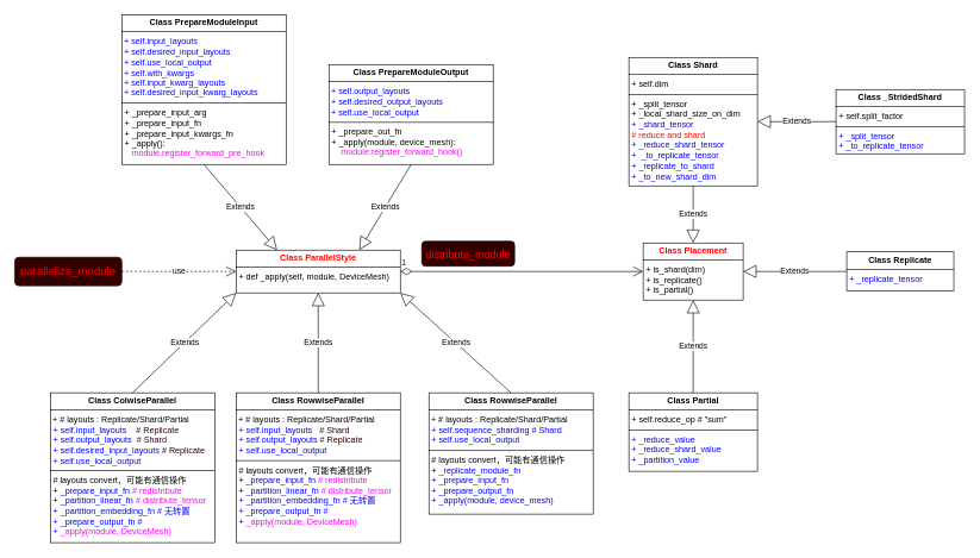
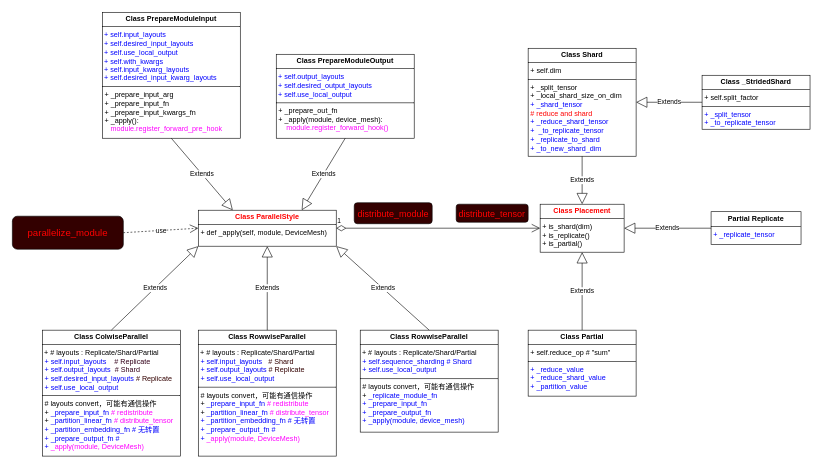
  <mxCell id="0" />
  <mxCell id="1" parent="0" />
  <mxCell id="2" value="&lt;p style=&quot;margin:0px;margin-top:4px;text-align:center;&quot;&gt;&lt;b&gt;&lt;font color=&quot;#ff0000&quot;&gt;Class ParallelStyle&lt;/font&gt;&lt;/b&gt;&lt;/p&gt;&lt;hr size=&quot;1&quot; style=&quot;border-style:solid;&quot;&gt;&lt;p style=&quot;margin:0px;margin-left:4px;&quot;&gt;+ def _apply(self, module, DeviceMesh)&lt;/p&gt;" style="verticalAlign=top;align=left;overflow=fill;html=1;whiteSpace=wrap;" vertex="1" parent="1"><mxGeometry x="330" y="350" width="230" height="60" as="geometry" /></mxCell>
  <mxCell id="3" value="&lt;p style=&quot;margin:0px;margin-top:4px;text-align:center;&quot;&gt;&lt;b&gt;Class ColwiseParallel&lt;/b&gt;&lt;/p&gt;&lt;hr size=&quot;1&quot; style=&quot;border-style:solid;&quot;&gt;&amp;nbsp;+ # layouts : Replicate/Shard/Partial&lt;br&gt;&lt;p style=&quot;margin:0px;margin-left:4px;&quot;&gt;&lt;font color=&quot;#0000ff&quot;&gt;+ self.input_layouts&amp;nbsp; &amp;nbsp; &lt;/font&gt;&lt;font color=&quot;#33001a&quot;&gt;# Replicate&lt;/font&gt;&lt;/p&gt;&lt;p style=&quot;margin:0px;margin-left:4px;&quot;&gt;&lt;font color=&quot;#0000ff&quot;&gt;+ self.output_layouts&amp;nbsp; &lt;/font&gt;&lt;font color=&quot;#33001a&quot;&gt;# Shard&lt;/font&gt;&lt;/p&gt;&lt;p style=&quot;margin:0px;margin-left:4px;&quot;&gt;&lt;font color=&quot;#0000ff&quot;&gt;+ self.desired_input_layouts &lt;/font&gt;&lt;font color=&quot;#330000&quot;&gt;# Replicate&lt;/font&gt;&lt;/p&gt;&lt;p style=&quot;margin:0px;margin-left:4px;&quot;&gt;&lt;font color=&quot;#0000ff&quot;&gt;+ self.use_local_output&lt;/font&gt;&lt;/p&gt;&lt;hr size=&quot;1&quot; style=&quot;border-style:solid;&quot;&gt;&lt;p style=&quot;margin:0px;margin-left:4px;&quot;&gt;# layouts convert，可能有通信操作&lt;br&gt;&lt;/p&gt;&lt;p style=&quot;margin:0px;margin-left:4px;&quot;&gt;+ &lt;font color=&quot;#0000ff&quot;&gt;_prepare_input_fn &lt;/font&gt;&lt;font color=&quot;#ff00ff&quot;&gt;# redistribute&lt;/font&gt;&lt;/p&gt;&lt;p style=&quot;margin:0px;margin-left:4px;&quot;&gt;+ &lt;font color=&quot;#0000ff&quot;&gt;_partition_linear_fn &lt;/font&gt;&lt;font color=&quot;#ff00ff&quot;&gt;# distribute_tensor&lt;/font&gt;&lt;/p&gt;&lt;p style=&quot;margin:0px;margin-left:4px;&quot;&gt;&lt;span style=&quot;color: rgb(0, 0, 255);&quot;&gt;+ _partition_embedding_fn # 无转置&lt;/span&gt;&lt;font color=&quot;#ff00ff&quot;&gt;&lt;br&gt;&lt;/font&gt;&lt;/p&gt;&lt;p style=&quot;margin:0px;margin-left:4px;&quot;&gt;&lt;font color=&quot;#0000ff&quot;&gt;+ _prepare_output_fn #&amp;nbsp;&lt;/font&gt;&lt;/p&gt;&lt;p style=&quot;margin:0px;margin-left:4px;&quot;&gt;&lt;font color=&quot;#0000ff&quot;&gt;+ &lt;/font&gt;&lt;font color=&quot;#ff00ff&quot;&gt;_apply(module, DeviceMesh)&lt;/font&gt;&lt;/p&gt;" style="verticalAlign=top;align=left;overflow=fill;html=1;whiteSpace=wrap;" vertex="1" parent="1"><mxGeometry x="70" y="550" width="230" height="210" as="geometry" /></mxCell>
  <mxCell id="4" value="Extends" style="endArrow=block;endSize=16;endFill=0;html=1;rounded=0;exitX=0.5;exitY=0;exitDx=0;exitDy=0;entryX=0;entryY=1;entryDx=0;entryDy=0;" edge="1" parent="1" source="3" target="2"><mxGeometry width="160" relative="1" as="geometry"><mxPoint x="260" y="460" as="sourcePoint" /><mxPoint x="420" y="460" as="targetPoint" /></mxGeometry></mxCell>
- <mxCell id="5" value="&lt;p style=&quot;line-height: 180%;&quot;&gt;&lt;font style=&quot;font-size: 16px;&quot; color=&quot;#ff0000&quot;&gt;parallelize_module&lt;/font&gt;&lt;/p&gt;" style="rounded=1;whiteSpace=wrap;html=1;fillColor=#330000;" vertex="1" parent="1"><mxGeometry x="20" y="360" width="150" height="40" as="geometry" /></mxCell>
+ <mxCell id="5" value="&lt;p style=&quot;line-height: 180%;&quot;&gt;&lt;font style=&quot;font-size: 16px;&quot; color=&quot;#ff0000&quot;&gt;parallelize_module&lt;/font&gt;&lt;/p&gt;" style="rounded=1;whiteSpace=wrap;html=1;fillColor=#330000;" vertex="1" parent="1"><mxGeometry x="20" y="360" width="185" height="55" as="geometry" /></mxCell>
+ <mxCell id="6" value="&lt;font style=&quot;font-size: 15px;&quot; color=&quot;#ff0000&quot;&gt;distribute_tensor&lt;/font&gt;" style="rounded=1;whiteSpace=wrap;html=1;fillColor=#330000;" vertex="1" parent="1"><mxGeometry x="760" y="340" width="120" height="30" as="geometry" /></mxCell>
  <mxCell id="7" value="&lt;p style=&quot;margin:0px;margin-top:4px;text-align:center;&quot;&gt;&lt;b&gt;Class RowwiseParallel&lt;/b&gt;&lt;/p&gt;&lt;hr size=&quot;1&quot; style=&quot;border-style:solid;&quot;&gt;&amp;nbsp;+ # layouts : Replicate/Shard/Partial&lt;br&gt;&lt;p style=&quot;margin:0px;margin-left:4px;&quot;&gt;&lt;font color=&quot;#0000ff&quot;&gt;+ self.input_layouts&amp;nbsp; &amp;nbsp;&lt;/font&gt;&lt;font color=&quot;#330000&quot;&gt;# Shard&lt;/font&gt;&lt;/p&gt;&lt;p style=&quot;margin:0px;margin-left:4px;&quot;&gt;&lt;font color=&quot;#0000ff&quot;&gt;+ self.output_layouts &lt;/font&gt;&lt;font color=&quot;#330000&quot;&gt;# Replicate&lt;/font&gt;&lt;/p&gt;&lt;p style=&quot;margin:0px;margin-left:4px;&quot;&gt;&lt;span style=&quot;color: rgb(0, 0, 255); background-color: initial;&quot;&gt;+ self.use_local_output&lt;/span&gt;&lt;br&gt;&lt;/p&gt;&lt;hr size=&quot;1&quot; style=&quot;border-style:solid;&quot;&gt;&lt;p style=&quot;margin:0px;margin-left:4px;&quot;&gt;# layouts convert，可能有通信操作&lt;br&gt;&lt;/p&gt;&lt;p style=&quot;margin:0px;margin-left:4px;&quot;&gt;+ &lt;font color=&quot;#0000ff&quot;&gt;_prepare_input_fn &lt;/font&gt;&lt;font color=&quot;#ff00ff&quot;&gt;# redistribute&lt;/font&gt;&lt;/p&gt;&lt;p style=&quot;margin:0px;margin-left:4px;&quot;&gt;+ &lt;font color=&quot;#0000ff&quot;&gt;_partition_linear_fn &lt;/font&gt;&lt;font color=&quot;#ff00ff&quot;&gt;# distribute_tensor&lt;/font&gt;&lt;/p&gt;&lt;p style=&quot;margin:0px;margin-left:4px;&quot;&gt;&lt;span style=&quot;color: rgb(0, 0, 255);&quot;&gt;+ _partition_embedding_fn # 无转置&lt;/span&gt;&lt;font color=&quot;#ff00ff&quot;&gt;&lt;br&gt;&lt;/font&gt;&lt;/p&gt;&lt;p style=&quot;margin:0px;margin-left:4px;&quot;&gt;&lt;font color=&quot;#0000ff&quot;&gt;+ _prepare_output_fn #&amp;nbsp;&lt;/font&gt;&lt;/p&gt;&lt;p style=&quot;margin:0px;margin-left:4px;&quot;&gt;&lt;font color=&quot;#0000ff&quot;&gt;+ &lt;/font&gt;&lt;font color=&quot;#ff00ff&quot;&gt;_apply(module, DeviceMesh)&lt;/font&gt;&lt;/p&gt;" style="verticalAlign=top;align=left;overflow=fill;html=1;whiteSpace=wrap;" vertex="1" parent="1"><mxGeometry x="330" y="550" width="230" height="210" as="geometry" /></mxCell>
  <mxCell id="8" value="Extends" style="endArrow=block;endSize=16;endFill=0;html=1;rounded=0;exitX=0.5;exitY=0;exitDx=0;exitDy=0;entryX=0.5;entryY=1;entryDx=0;entryDy=0;" edge="1" parent="1" source="7" target="2"><mxGeometry width="160" relative="1" as="geometry"><mxPoint x="460" y="500" as="sourcePoint" /><mxPoint x="620" y="500" as="targetPoint" /></mxGeometry></mxCell>
  <mxCell id="9" value="&lt;p style=&quot;margin:0px;margin-top:4px;text-align:center;&quot;&gt;&lt;b&gt;Class RowwiseParallel&lt;/b&gt;&lt;/p&gt;&lt;hr size=&quot;1&quot; style=&quot;border-style:solid;&quot;&gt;&amp;nbsp;+ # layouts : Replicate/Shard/Partial&lt;br&gt;&lt;p style=&quot;margin:0px;margin-left:4px;&quot;&gt;&lt;font color=&quot;#0000ff&quot;&gt;+ self.sequence_sharding # Shard&lt;br&gt;&lt;/font&gt;&lt;/p&gt;&lt;p style=&quot;margin:0px;margin-left:4px;&quot;&gt;&lt;font color=&quot;#0000ff&quot;&gt;+ self.use_local_output&lt;/font&gt;&lt;/p&gt;&lt;hr size=&quot;1&quot; style=&quot;border-style:solid;&quot;&gt;&lt;p style=&quot;margin:0px;margin-left:4px;&quot;&gt;# layouts convert，可能有通信操作&lt;br&gt;&lt;/p&gt;&lt;p style=&quot;margin:0px;margin-left:4px;&quot;&gt;+ &lt;font color=&quot;#0000ff&quot;&gt;_replicate_module_fn&lt;/font&gt;&lt;/p&gt;&lt;p style=&quot;margin:0px;margin-left:4px;&quot;&gt;&lt;font color=&quot;#0000ff&quot;&gt;+ _prepare_input_fn&lt;/font&gt;&lt;/p&gt;&lt;p style=&quot;margin:0px;margin-left:4px;&quot;&gt;&lt;font color=&quot;#0000ff&quot;&gt;+ _prepare_output_fn&lt;/font&gt;&lt;/p&gt;&lt;p style=&quot;margin:0px;margin-left:4px;&quot;&gt;&lt;font color=&quot;#0000ff&quot;&gt;+ _apply(module, device_mesh)&lt;/font&gt;&lt;/p&gt;" style="verticalAlign=top;align=left;overflow=fill;html=1;whiteSpace=wrap;" vertex="1" parent="1"><mxGeometry x="600" y="550" width="230" height="170" as="geometry" /></mxCell>
  <mxCell id="10" value="Extends" style="endArrow=block;endSize=16;endFill=0;html=1;rounded=0;exitX=0.5;exitY=0;exitDx=0;exitDy=0;entryX=1;entryY=1;entryDx=0;entryDy=0;" edge="1" parent="1" source="9" target="2"><mxGeometry width="160" relative="1" as="geometry"><mxPoint x="455" y="560" as="sourcePoint" /><mxPoint x="455" y="420" as="targetPoint" /></mxGeometry></mxCell>
  <mxCell id="11" value="&lt;p style=&quot;margin:0px;margin-top:4px;text-align:center;&quot;&gt;&lt;b&gt;Class PrepareModuleInput&lt;/b&gt;&lt;/p&gt;&lt;hr size=&quot;1&quot; style=&quot;border-style:solid;&quot;&gt;&amp;nbsp;&lt;font color=&quot;#0000ff&quot;&gt;+ self.input_layouts&lt;/font&gt;&lt;div&gt;&amp;nbsp;&lt;span style=&quot;color: rgb(0, 0, 255); background-color: initial;&quot;&gt;+ self.desired_input_layouts&lt;/span&gt;&lt;/div&gt;&lt;div&gt;&lt;font color=&quot;#0000ff&quot;&gt;&amp;nbsp;+ self.use_local_output&lt;/font&gt;&lt;/div&gt;&lt;div&gt;&lt;font color=&quot;#0000ff&quot;&gt;&amp;nbsp;+ self.with_kwargs&lt;/font&gt;&lt;/div&gt;&lt;div&gt;&lt;font color=&quot;#0000ff&quot;&gt;&amp;nbsp;+ self.input_kwarg_layouts&lt;/font&gt;&lt;/div&gt;&lt;div&gt;&lt;font color=&quot;#0000ff&quot;&gt;&amp;nbsp;+ self.desired_input_kwarg_layouts&lt;br&gt;&lt;/font&gt;&lt;hr size=&quot;1&quot; style=&quot;border-style:solid;&quot;&gt;&lt;p style=&quot;margin:0px;margin-left:4px;&quot;&gt;+ _prepare_input_arg&lt;/p&gt;&lt;p style=&quot;margin:0px;margin-left:4px;&quot;&gt;+ _prepare_input_fn&lt;/p&gt;&lt;p style=&quot;margin:0px;margin-left:4px;&quot;&gt;+ _prepare_input_kwargs_fn&lt;/p&gt;&lt;p style=&quot;margin:0px;margin-left:4px;&quot;&gt;+ _apply():&lt;/p&gt;&lt;p style=&quot;margin:0px;margin-left:4px;&quot;&gt;&amp;nbsp; &amp;nbsp;&lt;font color=&quot;#ff00ff&quot;&gt;module.register_forward_pre_hook&lt;/font&gt;&lt;/p&gt;&lt;/div&gt;" style="verticalAlign=top;align=left;overflow=fill;html=1;whiteSpace=wrap;" vertex="1" parent="1"><mxGeometry x="170" y="20" width="230" height="210" as="geometry" /></mxCell>
  <mxCell id="12" value="Extends" style="endArrow=block;endSize=16;endFill=0;html=1;rounded=0;exitX=0.5;exitY=1;exitDx=0;exitDy=0;entryX=0.25;entryY=0;entryDx=0;entryDy=0;" edge="1" parent="1" source="11" target="2"><mxGeometry width="160" relative="1" as="geometry"><mxPoint x="180" y="300" as="sourcePoint" /><mxPoint x="340" y="300" as="targetPoint" /></mxGeometry></mxCell>
  <mxCell id="13" value="&lt;p style=&quot;margin:0px;margin-top:4px;text-align:center;&quot;&gt;&lt;b&gt;Class PrepareModuleOutput&lt;/b&gt;&lt;/p&gt;&lt;hr size=&quot;1&quot; style=&quot;border-style:solid;&quot;&gt;&lt;font color=&quot;#0000ff&quot;&gt;&amp;nbsp;+ self.output_layouts&lt;/font&gt;&lt;div&gt;&lt;font color=&quot;#0000ff&quot;&gt;&amp;nbsp;+ self.desired_output_layouts&lt;/font&gt;&lt;/div&gt;&lt;div&gt;&lt;font color=&quot;#0000ff&quot;&gt;&amp;nbsp;+ self.use_local_output&lt;/font&gt;&lt;br&gt;&lt;div&gt;&lt;hr size=&quot;1&quot; style=&quot;border-style:solid;&quot;&gt;&lt;p style=&quot;margin:0px;margin-left:4px;&quot;&gt;+ _prepare_out_fn&lt;/p&gt;&lt;p style=&quot;margin:0px;margin-left:4px;&quot;&gt;+ _apply(module, device_mesh):&lt;/p&gt;&lt;p style=&quot;margin:0px;margin-left:4px;&quot;&gt;&amp;nbsp; &amp;nbsp; &lt;font color=&quot;#ff00ff&quot;&gt;module.register_forward_hook()&lt;/font&gt;&lt;/p&gt;&lt;/div&gt;&lt;/div&gt;" style="verticalAlign=top;align=left;overflow=fill;html=1;whiteSpace=wrap;" vertex="1" parent="1"><mxGeometry x="460" y="90" width="230" height="140" as="geometry" /></mxCell>
  <mxCell id="14" value="Extends" style="endArrow=block;endSize=16;endFill=0;html=1;rounded=0;exitX=0.5;exitY=1;exitDx=0;exitDy=0;entryX=0.75;entryY=0;entryDx=0;entryDy=0;" edge="1" parent="1" source="13" target="2"><mxGeometry width="160" relative="1" as="geometry"><mxPoint x="255" y="240" as="sourcePoint" /><mxPoint x="340" y="360" as="targetPoint" /></mxGeometry></mxCell>
  <mxCell id="15" value="&lt;p style=&quot;margin:0px;margin-top:4px;text-align:center;&quot;&gt;&lt;b&gt;&lt;font color=&quot;#ff0000&quot;&gt;Class Placement&lt;/font&gt;&lt;/b&gt;&lt;/p&gt;&lt;hr size=&quot;1&quot; style=&quot;border-style:solid;&quot;&gt;&lt;p style=&quot;margin:0px;margin-left:4px;&quot;&gt;+ is_shard(dim)&lt;/p&gt;&lt;p style=&quot;margin:0px;margin-left:4px;&quot;&gt;+ is_replicate()&lt;/p&gt;&lt;p style=&quot;margin:0px;margin-left:4px;&quot;&gt;+ is_partial()&lt;/p&gt;" style="verticalAlign=top;align=left;overflow=fill;html=1;whiteSpace=wrap;" vertex="1" parent="1"><mxGeometry x="900" y="340" width="140" height="80" as="geometry" /></mxCell>
  <mxCell id="16" value="1" style="endArrow=open;html=1;endSize=12;startArrow=diamondThin;startSize=14;startFill=0;edgeStyle=orthogonalEdgeStyle;align=left;verticalAlign=bottom;rounded=0;exitX=1;exitY=0.5;exitDx=0;exitDy=0;entryX=0;entryY=0.5;entryDx=0;entryDy=0;" edge="1" parent="1" source="2" target="15"><mxGeometry x="-1" y="3" relative="1" as="geometry"><mxPoint x="620" y="370" as="sourcePoint" /><mxPoint x="780" y="370" as="targetPoint" /></mxGeometry></mxCell>
  <mxCell id="17" value="&lt;p style=&quot;margin:0px;margin-top:4px;text-align:center;&quot;&gt;&lt;b&gt;Class Shard&lt;/b&gt;&lt;/p&gt;&lt;hr size=&quot;1&quot; style=&quot;border-style:solid;&quot;&gt;&lt;p style=&quot;margin:0px;margin-left:4px;&quot;&gt;+ self.dim&lt;/p&gt;&lt;hr size=&quot;1&quot; style=&quot;border-style:solid;&quot;&gt;&lt;p style=&quot;margin:0px;margin-left:4px;&quot;&gt;+ _split_tensor&lt;/p&gt;&lt;p style=&quot;margin:0px;margin-left:4px;&quot;&gt;+ _local_shard_size_on_dim&lt;/p&gt;&lt;p style=&quot;margin:0px;margin-left:4px;&quot;&gt;&lt;font color=&quot;#0000ff&quot;&gt;+ _shard_tensor&lt;/font&gt;&lt;/p&gt;&lt;p style=&quot;margin:0px;margin-left:4px;&quot;&gt;&lt;font color=&quot;#ff0000&quot;&gt;# reduce and shard&lt;/font&gt;&lt;br&gt;&lt;/p&gt;&lt;p style=&quot;margin:0px;margin-left:4px;&quot;&gt;&lt;font color=&quot;#0000ff&quot;&gt;+ _reduce_shard_tensor&lt;/font&gt;&lt;/p&gt;&lt;p style=&quot;margin:0px;margin-left:4px;&quot;&gt;&lt;font color=&quot;#0000ff&quot;&gt;+&amp;nbsp; _to_replicate_tensor&lt;/font&gt;&lt;/p&gt;&lt;p style=&quot;margin:0px;margin-left:4px;&quot;&gt;&lt;font color=&quot;#0000ff&quot;&gt;+ _replicate_to_shard&lt;/font&gt;&lt;/p&gt;&lt;p style=&quot;margin:0px;margin-left:4px;&quot;&gt;&lt;font color=&quot;#0000ff&quot;&gt;+ _to_new_shard_dim&lt;/font&gt;&lt;/p&gt;" style="verticalAlign=top;align=left;overflow=fill;html=1;whiteSpace=wrap;" vertex="1" parent="1"><mxGeometry x="880" y="80" width="180" height="180" as="geometry" /></mxCell>
  <mxCell id="18" value="Extends" style="endArrow=block;endSize=16;endFill=0;html=1;rounded=0;exitX=0.5;exitY=1;exitDx=0;exitDy=0;entryX=0.5;entryY=0;entryDx=0;entryDy=0;" edge="1" parent="1" source="17" target="15"><mxGeometry width="160" relative="1" as="geometry"><mxPoint x="850" y="230" as="sourcePoint" /><mxPoint x="1010" y="230" as="targetPoint" /></mxGeometry></mxCell>
  <mxCell id="19" value="&lt;p style=&quot;margin:0px;margin-top:4px;text-align:center;&quot;&gt;&lt;b&gt;Class _StridedShard&lt;/b&gt;&lt;/p&gt;&lt;hr size=&quot;1&quot; style=&quot;border-style:solid;&quot;&gt;&lt;p style=&quot;margin:0px;margin-left:4px;&quot;&gt;+ self.split_factor&lt;/p&gt;&lt;hr size=&quot;1&quot; style=&quot;border-style:solid;&quot;&gt;&lt;p style=&quot;margin:0px;margin-left:4px;&quot;&gt;&lt;font color=&quot;#0000ff&quot;&gt;+ _split_tensor&lt;br&gt;&lt;/font&gt;&lt;/p&gt;&lt;p style=&quot;margin:0px;margin-left:4px;&quot;&gt;&lt;font color=&quot;#0000ff&quot;&gt;+ _to_replicate_tensor&lt;/font&gt;&lt;/p&gt;&lt;p style=&quot;margin:0px;margin-left:4px;&quot;&gt;&lt;br&gt;&lt;/p&gt;" style="verticalAlign=top;align=left;overflow=fill;html=1;whiteSpace=wrap;" vertex="1" parent="1"><mxGeometry x="1170" y="125" width="180" height="90" as="geometry" /></mxCell>
  <mxCell id="20" value="Extends" style="endArrow=block;endSize=16;endFill=0;html=1;rounded=0;exitX=0;exitY=0.5;exitDx=0;exitDy=0;entryX=1;entryY=0.5;entryDx=0;entryDy=0;" edge="1" parent="1" source="19" target="17"><mxGeometry width="160" relative="1" as="geometry"><mxPoint x="1120" y="280" as="sourcePoint" /><mxPoint x="1280" y="280" as="targetPoint" /></mxGeometry></mxCell>
- <mxCell id="21" value="&lt;p style=&quot;margin:0px;margin-top:4px;text-align:center;&quot;&gt;&lt;b&gt;Class Replicate&lt;/b&gt;&lt;/p&gt;&lt;hr size=&quot;1&quot; style=&quot;border-style:solid;&quot;&gt;&lt;p style=&quot;margin:0px;margin-left:4px;&quot;&gt;&lt;font color=&quot;#0000ff&quot;&gt;+ _replicate_tensor&lt;/font&gt;&lt;/p&gt;&lt;p style=&quot;margin:0px;margin-left:4px;&quot;&gt;&lt;br&gt;&lt;/p&gt;" style="verticalAlign=top;align=left;overflow=fill;html=1;whiteSpace=wrap;" vertex="1" parent="1"><mxGeometry x="1185" y="352.5" width="150" height="55" as="geometry" /></mxCell>
+ <mxCell id="21" value="&lt;p style=&quot;margin:0px;margin-top:4px;text-align:center;&quot;&gt;&lt;b&gt;Partial Replicate&lt;/b&gt;&lt;/p&gt;&lt;hr size=&quot;1&quot; style=&quot;border-style:solid;&quot;&gt;&lt;p style=&quot;margin:0px;margin-left:4px;&quot;&gt;&lt;font color=&quot;#0000ff&quot;&gt;+ _replicate_tensor&lt;/font&gt;&lt;/p&gt;&lt;p style=&quot;margin:0px;margin-left:4px;&quot;&gt;&lt;br&gt;&lt;/p&gt;" style="verticalAlign=top;align=left;overflow=fill;html=1;whiteSpace=wrap;" vertex="1" parent="1"><mxGeometry x="1185" y="352.5" width="150" height="55" as="geometry" /></mxCell>
  <mxCell id="22" value="Extends" style="endArrow=block;endSize=16;endFill=0;html=1;rounded=0;exitX=0;exitY=0.5;exitDx=0;exitDy=0;entryX=1;entryY=0.5;entryDx=0;entryDy=0;" edge="1" parent="1" source="21" target="15"><mxGeometry width="160" relative="1" as="geometry"><mxPoint x="1010" y="440" as="sourcePoint" /><mxPoint x="1170" y="440" as="targetPoint" /></mxGeometry></mxCell>
  <mxCell id="23" value="&lt;p style=&quot;margin:0px;margin-top:4px;text-align:center;&quot;&gt;&lt;b&gt;Class Partial&lt;/b&gt;&lt;/p&gt;&lt;hr size=&quot;1&quot; style=&quot;border-style:solid;&quot;&gt;&lt;p style=&quot;margin:0px;margin-left:4px;&quot;&gt;+ self.reduce_op # &quot;sum&quot;&lt;/p&gt;&lt;hr size=&quot;1&quot; style=&quot;border-style:solid;&quot;&gt;&lt;p style=&quot;margin:0px;margin-left:4px;&quot;&gt;&lt;font color=&quot;#0000ff&quot;&gt;+ _reduce_value&lt;/font&gt;&lt;/p&gt;&lt;p style=&quot;margin:0px;margin-left:4px;&quot;&gt;&lt;font color=&quot;#0000ff&quot;&gt;+ _reduce_shard_value&lt;/font&gt;&lt;/p&gt;&lt;p style=&quot;margin:0px;margin-left:4px;&quot;&gt;&lt;font color=&quot;#0000ff&quot;&gt;+ _partition_value&lt;/font&gt;&lt;/p&gt;" style="verticalAlign=top;align=left;overflow=fill;html=1;whiteSpace=wrap;" vertex="1" parent="1"><mxGeometry x="880" y="550" width="180" height="110" as="geometry" /></mxCell>
  <mxCell id="24" value="Extends" style="endArrow=block;endSize=16;endFill=0;html=1;rounded=0;exitX=0.5;exitY=0;exitDx=0;exitDy=0;entryX=0.5;entryY=1;entryDx=0;entryDy=0;" edge="1" parent="1" source="23" target="15"><mxGeometry width="160" relative="1" as="geometry"><mxPoint x="1195" y="390" as="sourcePoint" /><mxPoint x="1050" y="390" as="targetPoint" /></mxGeometry></mxCell>
  <mxCell id="25" value="use" style="endArrow=open;endSize=12;dashed=1;html=1;rounded=0;exitX=1;exitY=0.5;exitDx=0;exitDy=0;entryX=0;entryY=0.5;entryDx=0;entryDy=0;" edge="1" parent="1" source="5" target="2"><mxGeometry width="160" relative="1" as="geometry"><mxPoint x="-50" y="380" as="sourcePoint" /><mxPoint x="110" y="380" as="targetPoint" /></mxGeometry></mxCell>
  <mxCell id="26" value="&lt;font style=&quot;font-size: 15px;&quot; color=&quot;#ff0000&quot;&gt;distribute_module&lt;/font&gt;" style="rounded=1;whiteSpace=wrap;html=1;fillColor=#330000;" vertex="1" parent="1"><mxGeometry x="590" y="337.5" width="130" height="35" as="geometry" /></mxCell>
